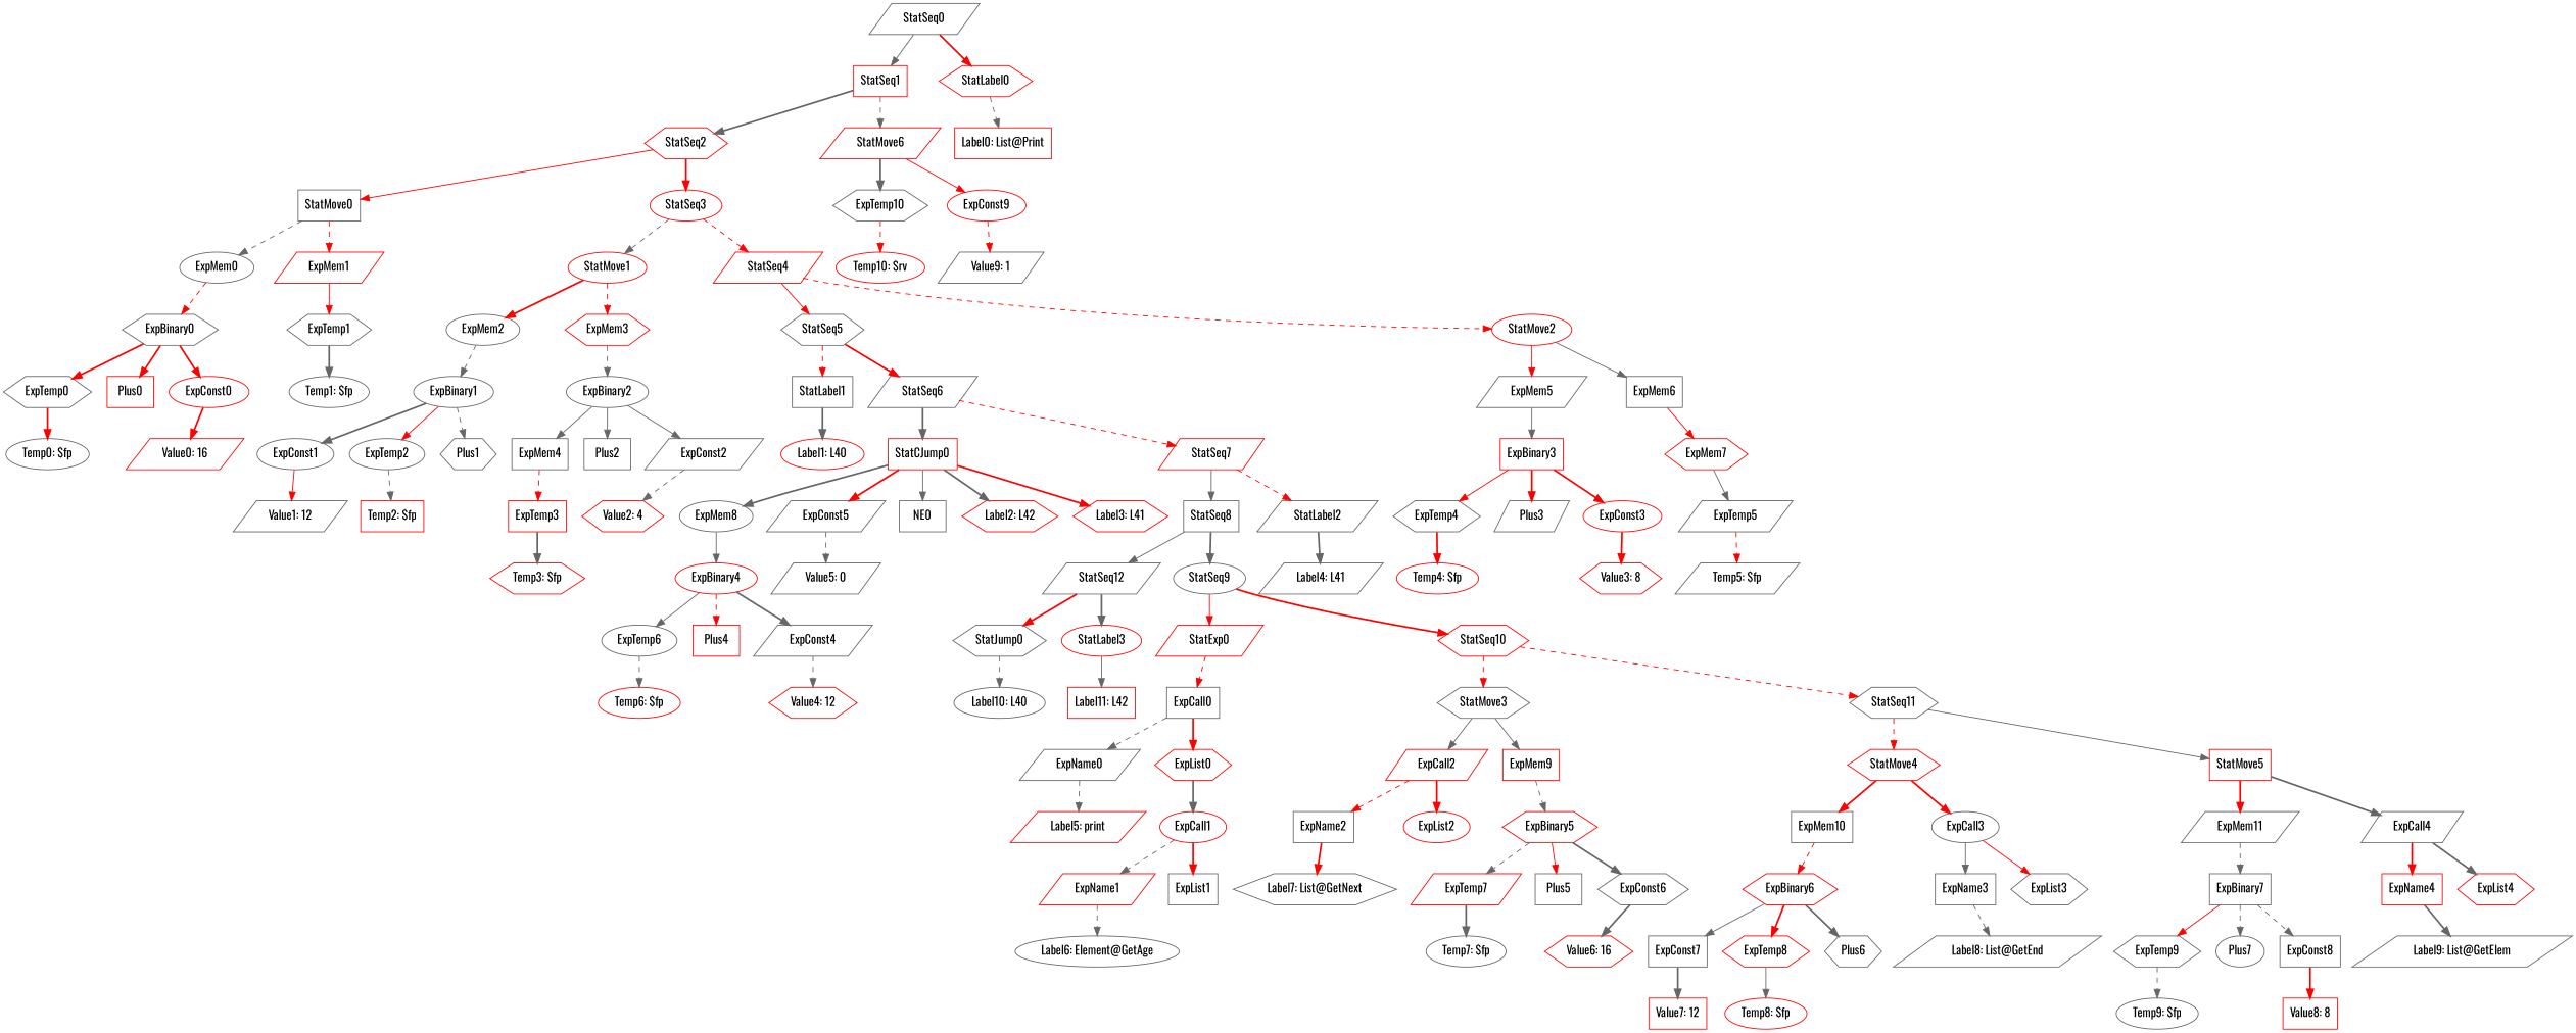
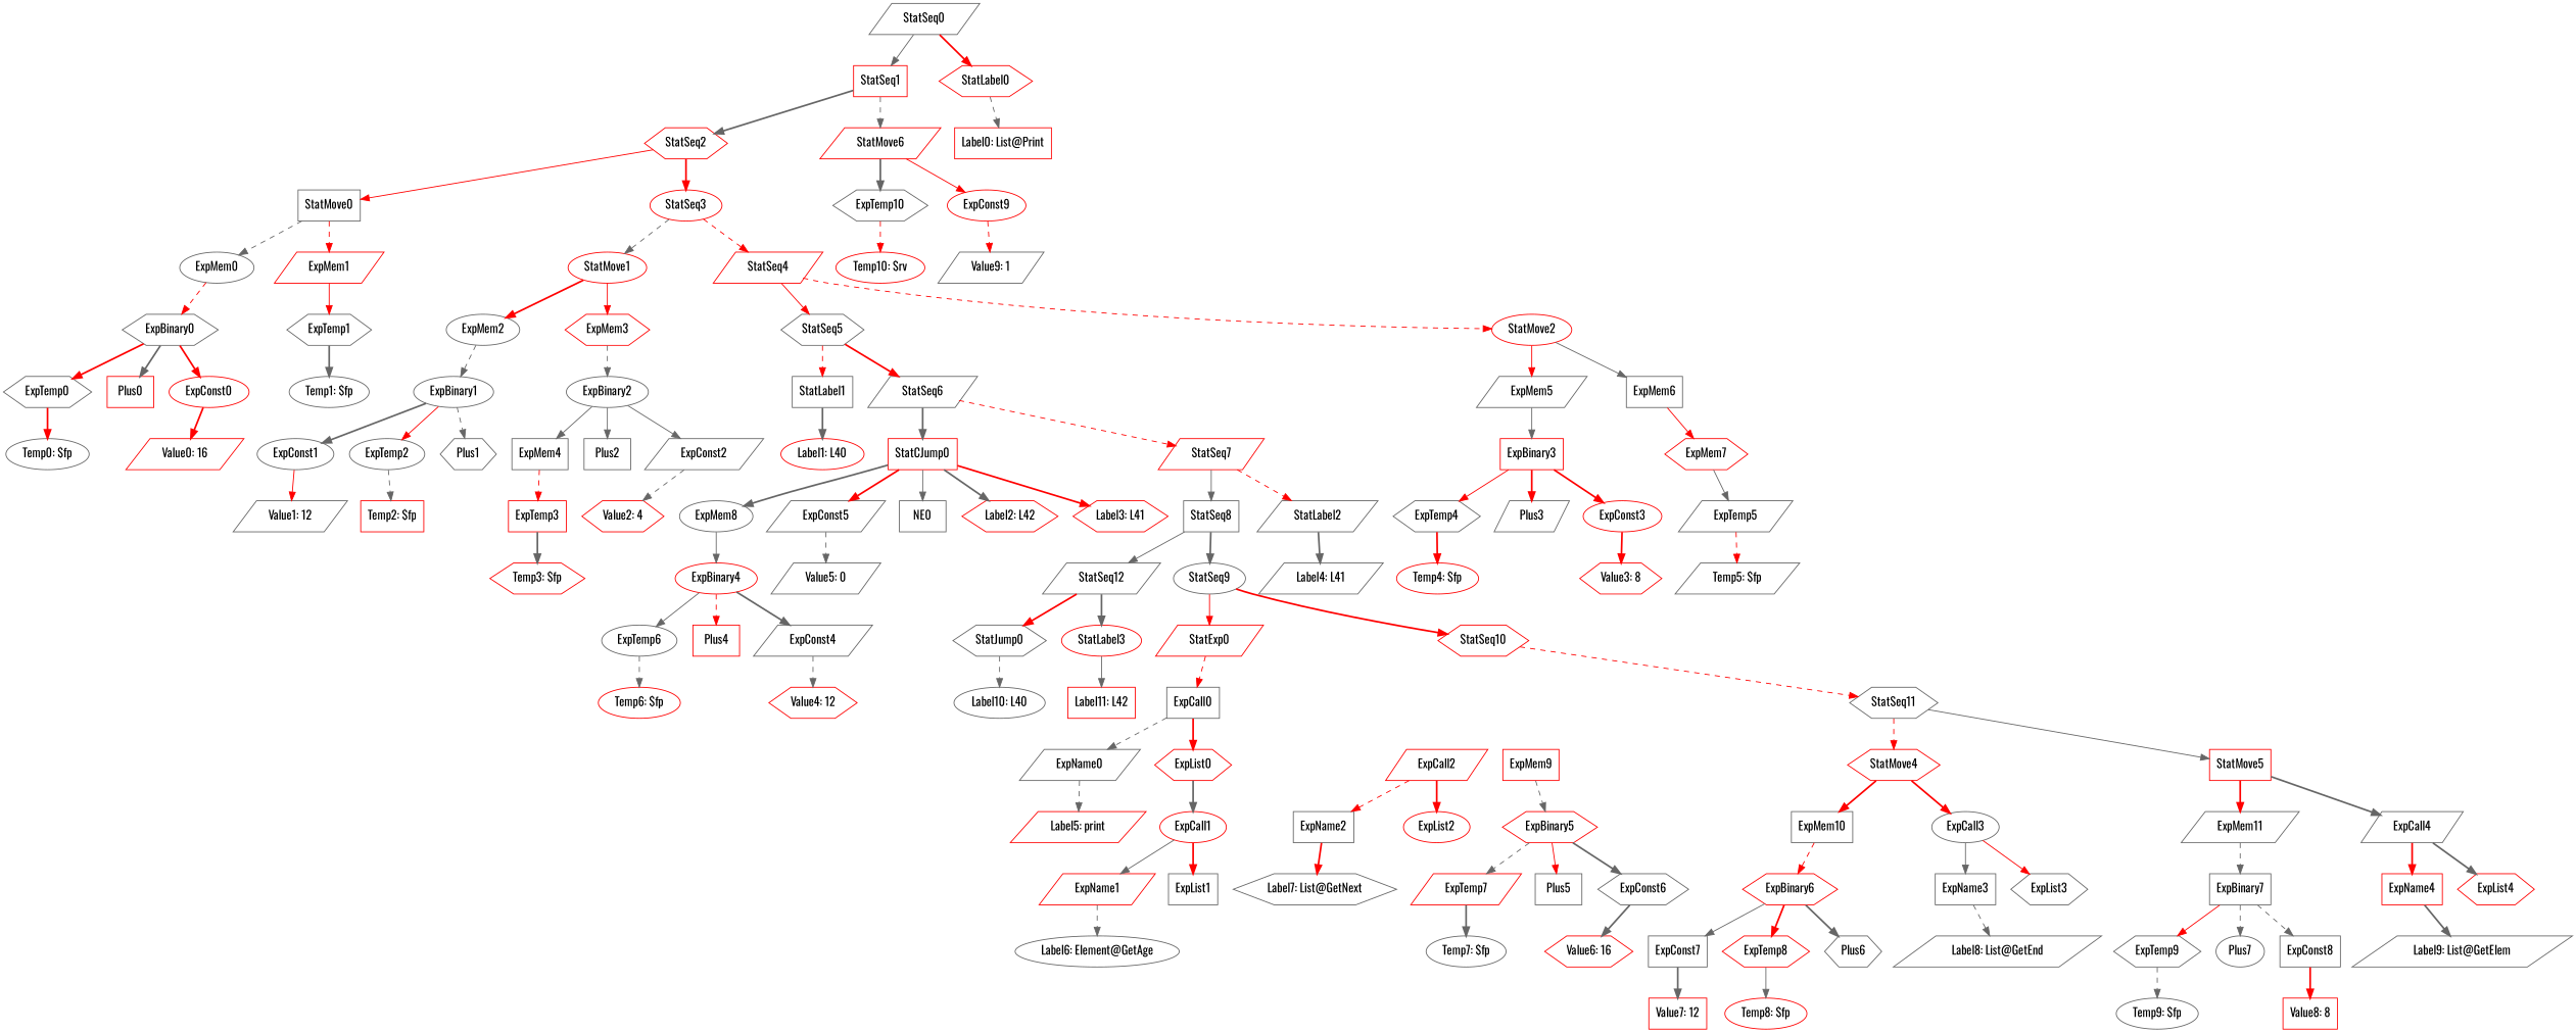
  digraph {
    fontname=Oswald
    ordering=out
    node [color=gray40 fontname=Oswald shape=hexagon]
    edge [color=gray40 fontname=Oswald style=bold]
    "Temp10: $rv" [color=red shape=ellipse]
    ExpTemp10
    StatSeq12 [shape=parallelogram]
    StatJump0
    StatLabel3 [color=red shape=ellipse]
    "Label10: L40" [shape=ellipse]
    "Label11: L42" [color=red shape=box]
    ExpMem11 [shape=parallelogram]
    ExpBinary7 [shape=box]
    ExpTemp9
    Plus7 [shape=ellipse]
    ExpConst8 [shape=box]
    "Temp9: $fp" [shape=ellipse]
    "Value8: 8" [color=red shape=box]
    ExpName3 [shape=box]
    "Label8: List@GetEnd" [shape=parallelogram]
    StatMove4 [color=red]
    ExpMem10 [shape=box]
    ExpCall3 [shape=ellipse]
    ExpBinary6 [color=red]
    ExpList3
    ExpConst7 [shape=box]
    ExpTemp8 [color=red]
    Plus6
    "Value7: 12" [color=red shape=box]
    "Temp8: $fp" [color=red shape=ellipse]
    ExpCall2 [color=red shape=parallelogram]
    ExpName2 [shape=box]
    ExpList2 [color=red shape=ellipse]
    "Label7: List@GetNext"
-   StatMove3
    ExpMem9 [color=red shape=box]
    ExpBinary5 [color=red]
    ExpTemp7 [color=red shape=parallelogram]
    Plus5 [shape=box]
    ExpConst6
    ExpConst9 [color=red shape=ellipse]
    "Value9: 1" [shape=parallelogram]
    StatSeq11
    StatMove5 [color=red shape=box]
    ExpCall4 [shape=parallelogram]
    ExpName4 [color=red shape=box]
    ExpList4 [color=red]
    "Temp7: $fp" [shape=ellipse]
    "Value6: 16" [color=red]
    "Temp4: $fp" [color=red shape=ellipse]
    ExpTemp4
    StatSeq1 [color=red shape=box]
    StatSeq2 [color=red]
    StatMove6 [color=red shape=parallelogram]
    StatMove0 [shape=box]
    StatSeq3 [color=red shape=ellipse]
    ExpMem0 [shape=ellipse]
    ExpMem1 [color=red shape=parallelogram]
    StatMove1 [color=red shape=ellipse]
    StatSeq4 [color=red shape=parallelogram]
    ExpMem8 [shape=ellipse]
    ExpBinary4 [color=red shape=ellipse]
    ExpTemp6 [shape=ellipse]
    Plus4 [color=red shape=box]
    ExpConst4 [shape=parallelogram]
    "Temp6: $fp" [color=red shape=ellipse]
    "Value4: 12" [color=red]
    "Label9: List@GetElem" [shape=parallelogram]
    ExpMem4 [shape=box]
    ExpTemp3 [color=red shape=box]
    "Temp3: $fp" [color=red]
    ExpBinary0
    ExpTemp0
    Plus0 [color=red shape=box]
    ExpConst0 [color=red shape=ellipse]
    "Temp0: $fp" [shape=ellipse]
    "Value0: 16" [color=red shape=parallelogram]
    ExpMem2 [shape=ellipse]
    ExpMem3 [color=red]
    ExpBinary1 [shape=ellipse]
    ExpBinary2 [shape=ellipse]
    ExpConst1 [shape=ellipse]
    ExpTemp2 [shape=ellipse]
    Plus1
    Plus2 [shape=box]
    ExpConst2 [shape=parallelogram]
    StatLabel1 [shape=box]
    StatSeq5
    StatSeq6 [shape=parallelogram]
    "Label1: L40" [color=red shape=ellipse]
    StatCJump0 [color=red shape=box]
    StatSeq7 [color=red shape=parallelogram]
    ExpConst5 [shape=parallelogram]
    NE0 [shape=box]
    "Label2: L42" [color=red]
    "Label3: L41" [color=red]
    StatSeq8 [shape=box]
    StatLabel2 [shape=parallelogram]
    "Value1: 12" [shape=parallelogram]
    "Temp2: $fp" [color=red shape=box]
    ExpTemp1
    "Temp1: $fp" [shape=ellipse]
    StatMove2 [color=red shape=ellipse]
    ExpMem5 [shape=parallelogram]
    ExpMem6 [shape=box]
    ExpBinary3 [color=red shape=box]
    ExpMem7 [color=red]
    StatSeq9 [shape=ellipse]
    StatExp0 [color=red shape=parallelogram]
    StatSeq10 [color=red]
    ExpCall0 [shape=box]
    ExpName0 [shape=parallelogram]
    ExpList0 [color=red]
    "Label5: print" [color=red shape=parallelogram]
    ExpCall1 [color=red shape=ellipse]
    ExpName1 [color=red shape=parallelogram]
    ExpList1 [shape=box]
    ExpTemp5 [shape=parallelogram]
    "Temp5: $fp" [shape=parallelogram]
    "Value5: 0" [shape=parallelogram]
    "Label4: L41" [shape=parallelogram]
    StatSeq0 [shape=parallelogram]
    StatLabel0 [color=red]
    "Label0: List@Print" [color=red shape=box]
    "Value2: 4" [color=red]
    Plus3 [shape=parallelogram]
    ExpConst3 [color=red shape=ellipse]
    "Value3: 8" [color=red]
    "Label6: Element@GetAge" [shape=ellipse]
    ExpTemp10 -> "Temp10: $rv" [color=red style=dashed]
    StatSeq12 -> StatJump0 [color=red]
    StatSeq12 -> StatLabel3
    StatJump0 -> "Label10: L40" [style=dashed]
    StatLabel3 -> "Label11: L42" [style=solid]
    ExpMem11 -> ExpBinary7 [style=dashed]
    ExpBinary7 -> ExpTemp9 [color=red style=solid]
    ExpBinary7 -> Plus7 [style=dashed]
    ExpBinary7 -> ExpConst8 [style=dashed]
    ExpTemp9 -> "Temp9: $fp" [style=dashed]
    ExpConst8 -> "Value8: 8" [color=red]
    ExpName3 -> "Label8: List@GetEnd" [style=dashed]
    StatMove4 -> ExpMem10 [color=red]
    StatMove4 -> ExpCall3 [color=red]
    ExpMem10 -> ExpBinary6 [color=red style=dashed]
    ExpCall3 -> ExpName3 [style=solid]
    ExpCall3 -> ExpList3 [color=red style=solid]
    ExpBinary6 -> ExpConst7 [style=solid]
    ExpBinary6 -> ExpTemp8 [color=red]
    ExpBinary6 -> Plus6
    ExpConst7 -> "Value7: 12"
    ExpTemp8 -> "Temp8: $fp" [style=solid]
    ExpCall2 -> ExpName2 [color=red style=dashed]
    ExpCall2 -> ExpList2 [color=red]
    ExpName2 -> "Label7: List@GetNext" [color=red]
-   StatMove3 -> ExpCall2 [style=solid]
-   StatMove3 -> ExpMem9 [style=solid]
    ExpMem9 -> ExpBinary5 [style=dashed]
    ExpBinary5 -> ExpTemp7 [style=dashed]
    ExpBinary5 -> Plus5 [color=red style=solid]
    ExpBinary5 -> ExpConst6
    ExpTemp7 -> "Temp7: $fp"
    ExpConst6 -> "Value6: 16"
    ExpConst9 -> "Value9: 1" [color=red style=dashed]
    StatSeq11 -> StatMove4 [color=red style=dashed]
    StatSeq11 -> StatMove5 [style=solid]
    StatMove5 -> ExpMem11 [color=red]
    StatMove5 -> ExpCall4
    ExpCall4 -> ExpName4 [color=red]
    ExpCall4 -> ExpList4
    ExpName4 -> "Label9: List@GetElem"
    ExpTemp4 -> "Temp4: $fp" [color=red]
    StatSeq1 -> StatSeq2
    StatSeq1 -> StatMove6 [style=dashed]
    StatSeq2 -> StatMove0 [color=red style=solid]
    StatSeq2 -> StatSeq3 [color=red]
    StatMove6 -> ExpTemp10
    StatMove6 -> ExpConst9 [color=red style=solid]
    StatMove0 -> ExpMem0 [style=dashed]
    StatMove0 -> ExpMem1 [color=red style=dashed]
    StatSeq3 -> StatMove1 [style=dashed]
    StatSeq3 -> StatSeq4 [color=red style=dashed]
    ExpMem0 -> ExpBinary0 [color=red style=dashed]
    ExpMem1 -> ExpTemp1 [color=red style=solid]
    StatMove1 -> ExpMem2 [color=red]
-   StatMove1 -> ExpMem3 [color=red style=dashed]
+   StatMove1 -> ExpMem3 [color=red style=solid]
    StatSeq4 -> StatSeq5 [color=red style=solid]
    StatSeq4 -> StatMove2 [color=red style=dashed]
    ExpMem8 -> ExpBinary4 [style=solid]
    ExpBinary4 -> ExpTemp6 [style=solid]
    ExpBinary4 -> Plus4 [color=red style=dashed]
    ExpBinary4 -> ExpConst4
    ExpTemp6 -> "Temp6: $fp" [style=dashed]
    ExpConst4 -> "Value4: 12" [style=dashed]
    ExpMem4 -> ExpTemp3 [color=red style=dashed]
    ExpTemp3 -> "Temp3: $fp"
    ExpBinary0 -> ExpTemp0 [color=red]
-   ExpBinary0 -> Plus0 [color=red]
+   ExpBinary0 -> Plus0
    ExpBinary0 -> ExpConst0 [color=red]
    ExpTemp0 -> "Temp0: $fp" [color=red]
    ExpConst0 -> "Value0: 16" [color=red]
    ExpMem2 -> ExpBinary1 [style=dashed]
    ExpMem3 -> ExpBinary2 [style=dashed]
    ExpBinary1 -> ExpConst1
    ExpBinary1 -> ExpTemp2 [color=red style=solid]
    ExpBinary1 -> Plus1 [style=dashed]
    ExpBinary2 -> ExpMem4 [style=solid]
    ExpBinary2 -> Plus2 [style=solid]
    ExpBinary2 -> ExpConst2 [style=solid]
    ExpConst1 -> "Value1: 12" [color=red style=solid]
    ExpTemp2 -> "Temp2: $fp" [style=dashed]
    ExpConst2 -> "Value2: 4" [style=dashed]
    StatLabel1 -> "Label1: L40"
    StatSeq5 -> StatLabel1 [color=red style=dashed]
    StatSeq5 -> StatSeq6 [color=red]
    StatSeq6 -> StatCJump0
    StatSeq6 -> StatSeq7 [color=red style=dashed]
    StatCJump0 -> ExpMem8
    StatCJump0 -> ExpConst5 [color=red]
    StatCJump0 -> NE0 [style=solid]
    StatCJump0 -> "Label2: L42"
    StatCJump0 -> "Label3: L41" [color=red]
    StatSeq7 -> StatSeq8 [style=solid]
    StatSeq7 -> StatLabel2 [color=red style=dashed]
    ExpConst5 -> "Value5: 0" [style=dashed]
    StatSeq8 -> StatSeq12 [style=solid]
    StatSeq8 -> StatSeq9
    StatLabel2 -> "Label4: L41"
    ExpTemp1 -> "Temp1: $fp"
    StatMove2 -> ExpMem5 [color=red style=solid]
    StatMove2 -> ExpMem6 [style=solid]
    ExpMem5 -> ExpBinary3 [style=solid]
    ExpMem6 -> ExpMem7 [color=red style=solid]
    ExpBinary3 -> ExpTemp4 [color=red style=solid]
    ExpBinary3 -> Plus3 [color=red]
    ExpBinary3 -> ExpConst3 [color=red]
    ExpMem7 -> ExpTemp5 [style=solid]
    StatSeq9 -> StatExp0 [color=red style=solid]
    StatSeq9 -> StatSeq10 [color=red]
    StatExp0 -> ExpCall0 [color=red style=dashed]
-   StatSeq10 -> StatMove3 [color=red style=dashed]
    StatSeq10 -> StatSeq11 [color=red style=dashed]
    ExpCall0 -> ExpName0 [style=dashed]
    ExpCall0 -> ExpList0 [color=red]
    ExpName0 -> "Label5: print" [style=dashed]
    ExpList0 -> ExpCall1
-   ExpCall1 -> ExpName1 [style=dashed]
+   ExpCall1 -> ExpName1 [style=solid]
    ExpCall1 -> ExpList1 [color=red]
    ExpName1 -> "Label6: Element@GetAge" [style=dashed]
    ExpTemp5 -> "Temp5: $fp" [color=red style=dashed]
    StatSeq0 -> StatSeq1 [style=solid]
    StatSeq0 -> StatLabel0 [color=red]
    StatLabel0 -> "Label0: List@Print" [style=dashed]
    ExpConst3 -> "Value3: 8" [color=red]
  }
